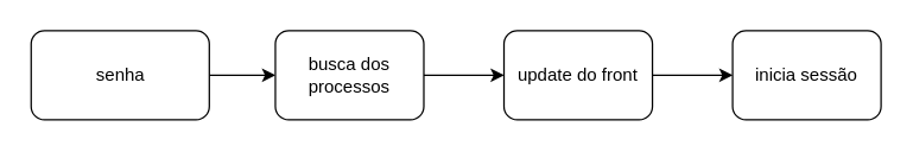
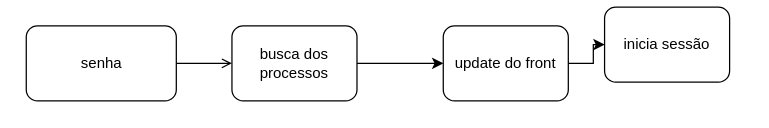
  <mxCell id="0" />
  <mxCell id="1" parent="0" />
- <mxCell id="2" value="" style="edgeStyle=orthogonalEdgeStyle;rounded=0;orthogonalLoop=1;jettySize=auto;html=1;" edge="1" parent="1" source="3" target="5"><mxGeometry relative="1" as="geometry" /></mxCell>
+ <mxCell id="2" value="" style="edgeStyle=orthogonalEdgeStyle;rounded=0;orthogonalLoop=1;jettySize=auto;html=1;endArrow=open;" edge="1" parent="1" source="3" target="5"><mxGeometry relative="1" as="geometry" /></mxCell>
  <mxCell id="3" value="senha" style="rounded=1;whiteSpace=wrap;html=1;" vertex="1" parent="1"><mxGeometry x="20.5" y="20" width="120" height="60" as="geometry" /></mxCell>
  <mxCell id="4" value="" style="edgeStyle=orthogonalEdgeStyle;rounded=0;orthogonalLoop=1;jettySize=auto;html=1;" edge="1" parent="1" source="5" target="7"><mxGeometry relative="1" as="geometry" /></mxCell>
  <mxCell id="5" value="busca dos processos" style="rounded=1;whiteSpace=wrap;html=1;" vertex="1" parent="1"><mxGeometry x="185" y="20" width="100" height="60" as="geometry" /></mxCell>
  <mxCell id="6" value="" style="edgeStyle=orthogonalEdgeStyle;rounded=0;orthogonalLoop=1;jettySize=auto;html=1;" edge="1" parent="1" source="7" target="8"><mxGeometry relative="1" as="geometry" /></mxCell>
- <mxCell id="7" value="update do front" style="rounded=1;whiteSpace=wrap;html=1;" vertex="1" parent="1"><mxGeometry x="339" y="20" width="100" height="60" as="geometry" /></mxCell>
- <mxCell id="8" value="inicia sessão" style="rounded=1;whiteSpace=wrap;html=1;direction=west;" vertex="1" parent="1"><mxGeometry x="493" y="20" width="100" height="60" as="geometry" /></mxCell>
+ <mxCell id="7" value="update do front" style="rounded=1;whiteSpace=wrap;html=1;" vertex="1" parent="1"><mxGeometry x="354" y="20" width="100" height="60" as="geometry" /></mxCell>
+ <mxCell id="8" value="inicia sessão" style="rounded=1;whiteSpace=wrap;html=1;direction=west;" vertex="1" parent="1"><mxGeometry x="483" y="5" width="100" height="60" as="geometry" /></mxCell>
